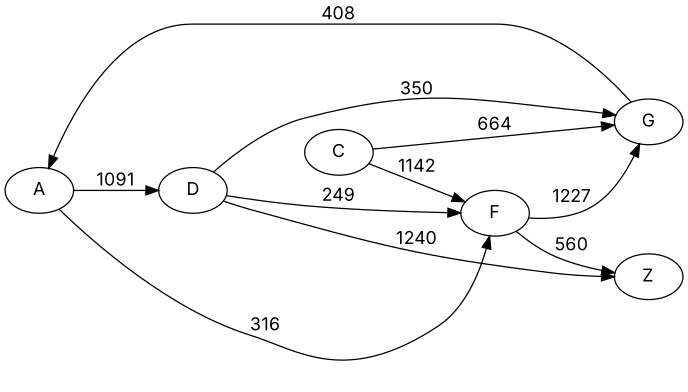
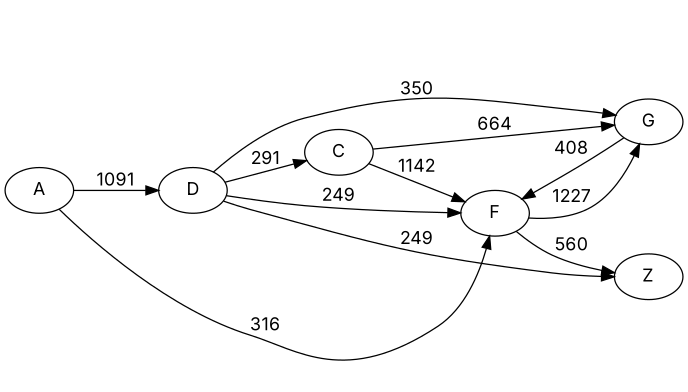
  digraph {
    fontname=Inter
    rankdir=LR
    node [fontname=Inter]
    edge [fontname=Inter]
    A
    D
    F
    Z
    G
    C
    A -> D [label=1091]
    A -> F [label=316]
    D -> F [label=249]
-   D -> Z [label=1240]
+   D -> Z [label=249]
    D -> G [label=350]
+   D -> C [label=291]
    F -> Z [label=560]
    F -> G [label=1227]
-   G -> A [label=408]
+   G -> F [label=408]
    C -> F [label=1142]
    C -> G [label=664]
  }
